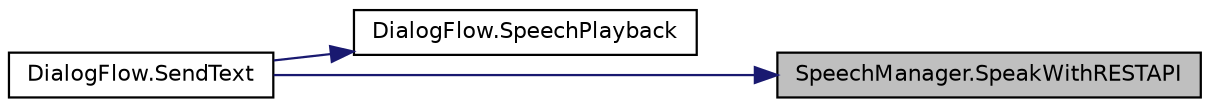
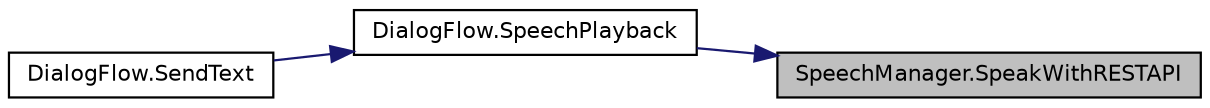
  digraph {
    fontname="DejaVu Sans"
    rankdir=RL
    node [color=black fillcolor=white fontname="DejaVu Sans" fontsize=10 shape=record style=filled]
    edge [color=midnightblue dir=back fontname="DejaVu Sans" fontsize=10 labelfontname=Helvetica labelfontsize=10 style=solid]
    n1 [fillcolor=grey75 fontcolor=black height=0.2 label="SpeechManager.SpeakWithRESTAPI" width=0.4]
    n2 [height=0.2 label="DialogFlow.SpeechPlayback" width=0.4]
    n3 [height=0.2 label="DialogFlow.SendText" width=0.4]
-   n1 -> n3
+   n1 -> n2
    n2 -> n3
  }
